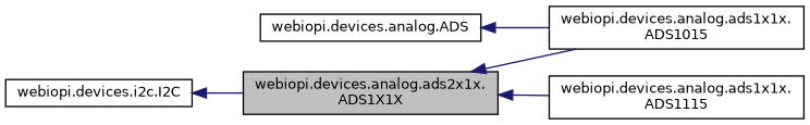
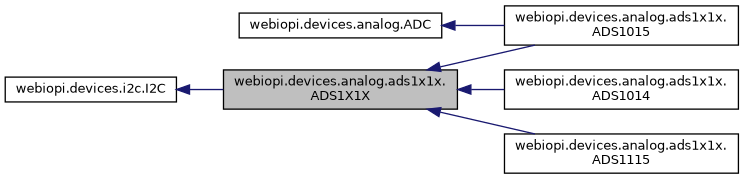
  digraph {
    rankdir=LR
    node [color=black fillcolor=white fontname=Helvetica fontsize=10 shape=record style=filled]
    edge [color=midnightblue dir=back fontname=Helvetica fontsize=10 labelfontname=Helvetica labelfontsize=10 style=solid]
-   n1 [fillcolor=grey75 fontcolor=black height=0.2 label="webiopi.devices.analog.ads2x1x.\lADS1X1X" width=0.4]
+   n1 [fillcolor=grey75 fontcolor=black height=0.2 label="webiopi.devices.analog.ads1x1x.\lADS1X1X" width=0.4]
+   n2 [height=0.2 label="webiopi.devices.analog.ads1x1x.\lADS1014" width=0.4]
    n3 [height=0.2 label="webiopi.devices.analog.ads1x1x.\lADS1015" width=0.4]
    n4 [height=0.2 label="webiopi.devices.analog.ads1x1x.\lADS1115" width=0.4]
-   n5 [height=0.2 label="webiopi.devices.analog.ADS" width=0.4]
+   n5 [height=0.2 label="webiopi.devices.analog.ADC" width=0.4]
    n6 [height=0.2 label="webiopi.devices.i2c.I2C" width=0.4]
+   n1 -> n2
    n1 -> n3
    n1 -> n4
    n5 -> n3
    n6 -> n1
  }
